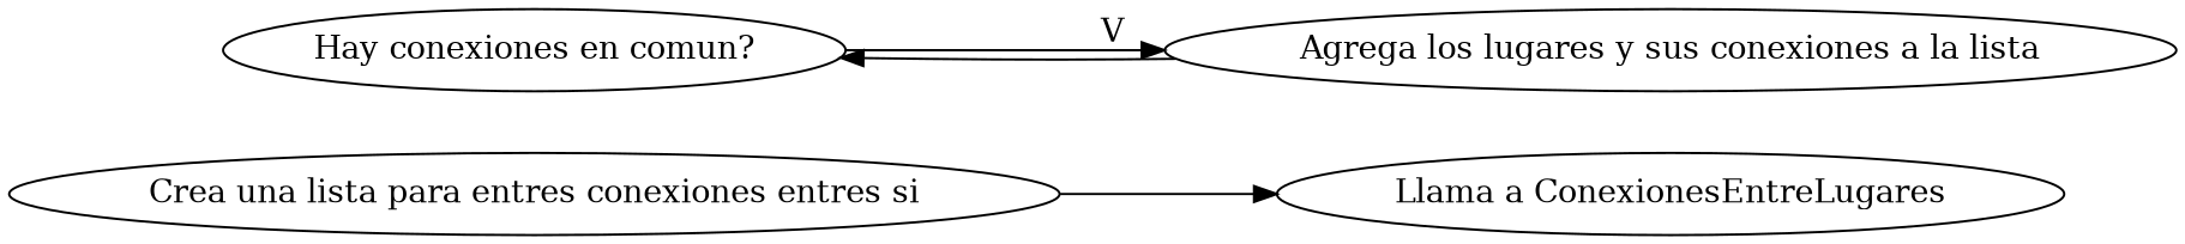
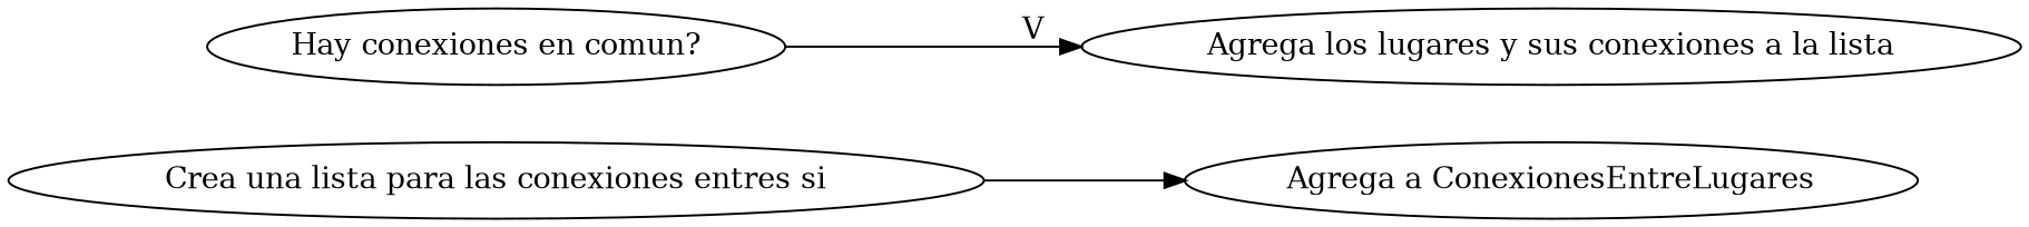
  digraph {
    rankdir=LR
-   "Crea una lista para las conexiones entres si" [label="Crea una lista para entres conexiones entres si"]
-   "Llama a ConexionesEntreLugares"
+   "Crea una lista para las conexiones entres si"
+   "Llama a ConexionesEntreLugares" [label="Agrega a ConexionesEntreLugares"]
    "Hay conexiones en comun?"
    "Agrega los lugares y sus conexiones a la lista"
    "Crea una lista para las conexiones entres si" -> "Llama a ConexionesEntreLugares"
    "Hay conexiones en comun?" -> "Agrega los lugares y sus conexiones a la lista" [label=V]
-   "Agrega los lugares y sus conexiones a la lista" -> "Hay conexiones en comun?"
  }
